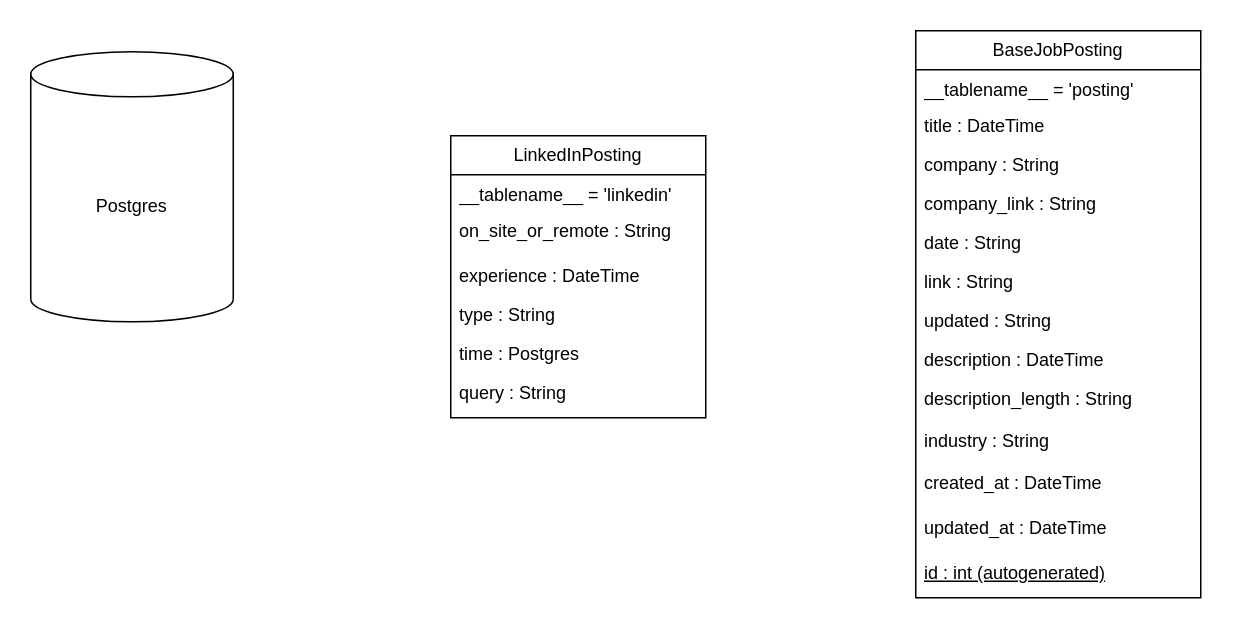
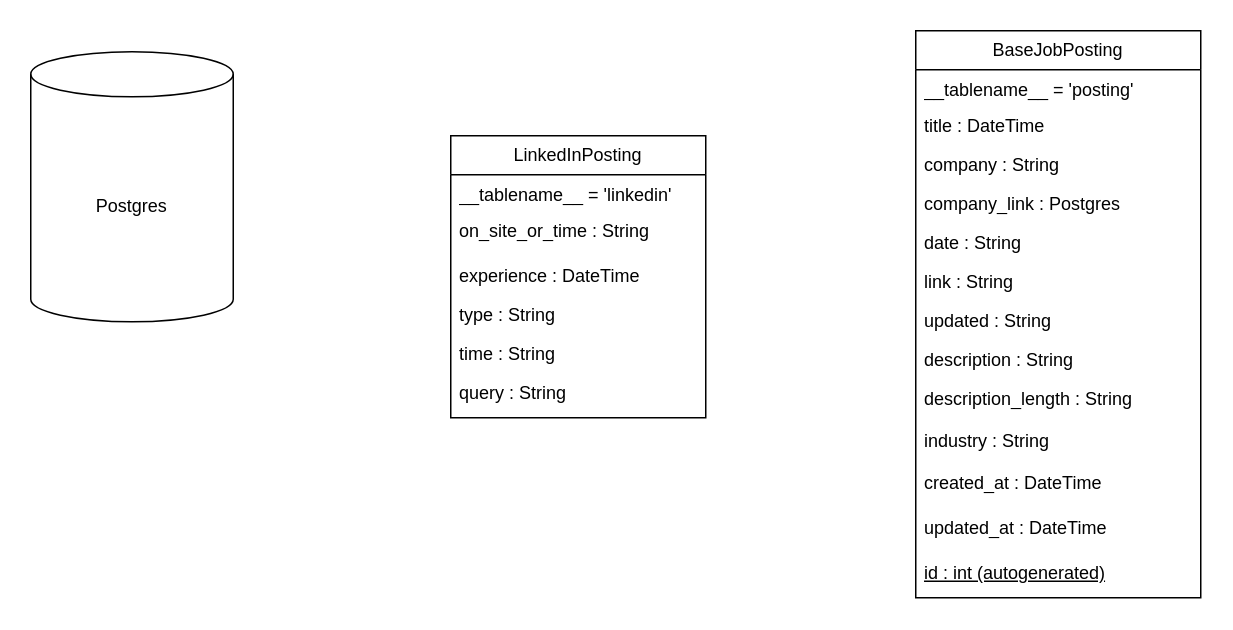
  <mxCell id="0" />
  <mxCell id="1" parent="0" />
  <mxCell id="2" value="Postgres" style="shape=cylinder3;whiteSpace=wrap;html=1;boundedLbl=1;backgroundOutline=1;size=15;" vertex="1" parent="1"><mxGeometry x="20" y="34" width="135" height="180" as="geometry" /></mxCell>
  <mxCell id="3" value="LinkedInPosting" style="swimlane;fontStyle=0;childLayout=stackLayout;horizontal=1;startSize=26;fillColor=none;horizontalStack=0;resizeParent=1;resizeParentMax=0;resizeLast=0;collapsible=1;marginBottom=0;whiteSpace=wrap;html=1;" vertex="1" parent="1"><mxGeometry x="300" y="90" width="170" height="188" as="geometry" /></mxCell>
  <mxCell id="4" value="&lt;div&gt;&lt;span style=&quot;background-color: initial;&quot;&gt;__tablename__ = 'linkedin'&lt;/span&gt;&lt;br&gt;&lt;/div&gt;" style="text;strokeColor=none;fillColor=none;align=left;verticalAlign=top;spacingLeft=4;spacingRight=4;overflow=hidden;rotatable=0;points=[[0,0.5],[1,0.5]];portConstraint=eastwest;whiteSpace=wrap;html=1;" vertex="1" parent="3"><mxGeometry y="26" width="170" height="24" as="geometry" /></mxCell>
- <mxCell id="5" value="&lt;div&gt;&lt;span style=&quot;background-color: initial;&quot;&gt;on_site_or_remote : String&lt;/span&gt;&lt;br&gt;&lt;/div&gt;" style="text;strokeColor=none;fillColor=none;align=left;verticalAlign=top;spacingLeft=4;spacingRight=4;overflow=hidden;rotatable=0;points=[[0,0.5],[1,0.5]];portConstraint=eastwest;whiteSpace=wrap;html=1;" vertex="1" parent="3"><mxGeometry y="50" width="170" height="30" as="geometry" /></mxCell>
+ <mxCell id="5" value="&lt;div&gt;&lt;span style=&quot;background-color: initial;&quot;&gt;on_site_or_time : String&lt;/span&gt;&lt;br&gt;&lt;/div&gt;" style="text;strokeColor=none;fillColor=none;align=left;verticalAlign=top;spacingLeft=4;spacingRight=4;overflow=hidden;rotatable=0;points=[[0,0.5],[1,0.5]];portConstraint=eastwest;whiteSpace=wrap;html=1;" vertex="1" parent="3"><mxGeometry y="50" width="170" height="30" as="geometry" /></mxCell>
  <mxCell id="6" value="experience : DateTime" style="text;strokeColor=none;fillColor=none;align=left;verticalAlign=top;spacingLeft=4;spacingRight=4;overflow=hidden;rotatable=0;points=[[0,0.5],[1,0.5]];portConstraint=eastwest;whiteSpace=wrap;html=1;" vertex="1" parent="3"><mxGeometry y="80" width="170" height="26" as="geometry" /></mxCell>
  <mxCell id="7" value="type : String" style="text;strokeColor=none;fillColor=none;align=left;verticalAlign=top;spacingLeft=4;spacingRight=4;overflow=hidden;rotatable=0;points=[[0,0.5],[1,0.5]];portConstraint=eastwest;whiteSpace=wrap;html=1;" vertex="1" parent="3"><mxGeometry y="106" width="170" height="26" as="geometry" /></mxCell>
- <mxCell id="8" value="time : Postgres" style="text;strokeColor=none;fillColor=none;align=left;verticalAlign=top;spacingLeft=4;spacingRight=4;overflow=hidden;rotatable=0;points=[[0,0.5],[1,0.5]];portConstraint=eastwest;whiteSpace=wrap;html=1;" vertex="1" parent="3"><mxGeometry y="132" width="170" height="26" as="geometry" /></mxCell>
+ <mxCell id="8" value="time : String" style="text;strokeColor=none;fillColor=none;align=left;verticalAlign=top;spacingLeft=4;spacingRight=4;overflow=hidden;rotatable=0;points=[[0,0.5],[1,0.5]];portConstraint=eastwest;whiteSpace=wrap;html=1;" vertex="1" parent="3"><mxGeometry y="132" width="170" height="26" as="geometry" /></mxCell>
  <mxCell id="9" value="query : String" style="text;strokeColor=none;fillColor=none;align=left;verticalAlign=top;spacingLeft=4;spacingRight=4;overflow=hidden;rotatable=0;points=[[0,0.5],[1,0.5]];portConstraint=eastwest;whiteSpace=wrap;html=1;" vertex="1" parent="3"><mxGeometry y="158" width="170" height="30" as="geometry" /></mxCell>
  <mxCell id="10" value="BaseJobPosting" style="swimlane;fontStyle=0;childLayout=stackLayout;horizontal=1;startSize=26;fillColor=none;horizontalStack=0;resizeParent=1;resizeParentMax=0;resizeLast=0;collapsible=1;marginBottom=0;whiteSpace=wrap;html=1;" vertex="1" parent="1"><mxGeometry x="610" y="20" width="190" height="378" as="geometry" /></mxCell>
  <mxCell id="11" value="&lt;span style=&quot;background-color: initial; font-size: 12px;&quot;&gt;__tablename__ = 'posting'&lt;/span&gt;" style="text;strokeColor=none;fillColor=none;align=left;verticalAlign=top;spacingLeft=4;spacingRight=4;overflow=hidden;rotatable=0;points=[[0,0.5],[1,0.5]];portConstraint=eastwest;whiteSpace=wrap;html=1;fontSize=12;horizontal=1;" vertex="1" parent="10"><mxGeometry y="26" width="190" height="24" as="geometry" /></mxCell>
  <mxCell id="12" value="title : DateTime" style="text;strokeColor=none;fillColor=none;align=left;verticalAlign=top;spacingLeft=4;spacingRight=4;overflow=hidden;rotatable=0;points=[[0,0.5],[1,0.5]];portConstraint=eastwest;whiteSpace=wrap;html=1;fontSize=12;horizontal=1;" vertex="1" parent="10"><mxGeometry y="50" width="190" height="26" as="geometry" /></mxCell>
  <mxCell id="13" value="company : String" style="text;strokeColor=none;fillColor=none;align=left;verticalAlign=top;spacingLeft=4;spacingRight=4;overflow=hidden;rotatable=0;points=[[0,0.5],[1,0.5]];portConstraint=eastwest;whiteSpace=wrap;html=1;fontSize=12;horizontal=1;" vertex="1" parent="10"><mxGeometry y="76" width="190" height="26" as="geometry" /></mxCell>
- <mxCell id="14" value="company_link : String" style="text;strokeColor=none;fillColor=none;align=left;verticalAlign=top;spacingLeft=4;spacingRight=4;overflow=hidden;rotatable=0;points=[[0,0.5],[1,0.5]];portConstraint=eastwest;whiteSpace=wrap;html=1;fontSize=12;horizontal=1;" vertex="1" parent="10"><mxGeometry y="102" width="190" height="26" as="geometry" /></mxCell>
+ <mxCell id="14" value="company_link : Postgres" style="text;strokeColor=none;fillColor=none;align=left;verticalAlign=top;spacingLeft=4;spacingRight=4;overflow=hidden;rotatable=0;points=[[0,0.5],[1,0.5]];portConstraint=eastwest;whiteSpace=wrap;html=1;fontSize=12;horizontal=1;" vertex="1" parent="10"><mxGeometry y="102" width="190" height="26" as="geometry" /></mxCell>
  <mxCell id="15" value="date : String" style="text;strokeColor=none;fillColor=none;align=left;verticalAlign=top;spacingLeft=4;spacingRight=4;overflow=hidden;rotatable=0;points=[[0,0.5],[1,0.5]];portConstraint=eastwest;whiteSpace=wrap;html=1;fontSize=12;horizontal=1;" vertex="1" parent="10"><mxGeometry y="128" width="190" height="26" as="geometry" /></mxCell>
  <mxCell id="16" value="link : String" style="text;strokeColor=none;fillColor=none;align=left;verticalAlign=top;spacingLeft=4;spacingRight=4;overflow=hidden;rotatable=0;points=[[0,0.5],[1,0.5]];portConstraint=eastwest;whiteSpace=wrap;html=1;fontSize=12;horizontal=1;" vertex="1" parent="10"><mxGeometry y="154" width="190" height="26" as="geometry" /></mxCell>
  <mxCell id="17" value="updated : String" style="text;strokeColor=none;fillColor=none;align=left;verticalAlign=top;spacingLeft=4;spacingRight=4;overflow=hidden;rotatable=0;points=[[0,0.5],[1,0.5]];portConstraint=eastwest;whiteSpace=wrap;html=1;fontSize=12;horizontal=1;" vertex="1" parent="10"><mxGeometry y="180" width="190" height="26" as="geometry" /></mxCell>
- <mxCell id="18" value="description : DateTime" style="text;strokeColor=none;fillColor=none;align=left;verticalAlign=top;spacingLeft=4;spacingRight=4;overflow=hidden;rotatable=0;points=[[0,0.5],[1,0.5]];portConstraint=eastwest;whiteSpace=wrap;html=1;fontSize=12;horizontal=1;" vertex="1" parent="10"><mxGeometry y="206" width="190" height="26" as="geometry" /></mxCell>
+ <mxCell id="18" value="description : String" style="text;strokeColor=none;fillColor=none;align=left;verticalAlign=top;spacingLeft=4;spacingRight=4;overflow=hidden;rotatable=0;points=[[0,0.5],[1,0.5]];portConstraint=eastwest;whiteSpace=wrap;html=1;fontSize=12;horizontal=1;" vertex="1" parent="10"><mxGeometry y="206" width="190" height="26" as="geometry" /></mxCell>
  <mxCell id="19" value="description_length : String" style="text;strokeColor=none;fillColor=none;align=left;verticalAlign=top;spacingLeft=4;spacingRight=4;overflow=hidden;rotatable=0;points=[[0,0.5],[1,0.5]];portConstraint=eastwest;whiteSpace=wrap;html=1;fontSize=12;horizontal=1;" vertex="1" parent="10"><mxGeometry y="232" width="190" height="28" as="geometry" /></mxCell>
  <mxCell id="20" value="industry : String" style="text;strokeColor=none;fillColor=none;align=left;verticalAlign=top;spacingLeft=4;spacingRight=4;overflow=hidden;rotatable=0;points=[[0,0.5],[1,0.5]];portConstraint=eastwest;whiteSpace=wrap;html=1;fontSize=12;horizontal=1;" vertex="1" parent="10"><mxGeometry y="260" width="190" height="28" as="geometry" /></mxCell>
  <mxCell id="21" value="created_at : DateTime" style="text;strokeColor=none;fillColor=none;align=left;verticalAlign=top;spacingLeft=4;spacingRight=4;overflow=hidden;rotatable=0;points=[[0,0.5],[1,0.5]];portConstraint=eastwest;whiteSpace=wrap;html=1;fontSize=12;horizontal=1;" vertex="1" parent="10"><mxGeometry y="288" width="190" height="30" as="geometry" /></mxCell>
  <mxCell id="22" value="updated_at : DateTime" style="text;strokeColor=none;fillColor=none;align=left;verticalAlign=top;spacingLeft=4;spacingRight=4;overflow=hidden;rotatable=0;points=[[0,0.5],[1,0.5]];portConstraint=eastwest;whiteSpace=wrap;html=1;fontSize=12;horizontal=1;" vertex="1" parent="10"><mxGeometry y="318" width="190" height="30" as="geometry" /></mxCell>
  <mxCell id="23" value="&lt;u&gt;id : int (autogenerated)&lt;/u&gt;" style="text;strokeColor=none;fillColor=none;align=left;verticalAlign=top;spacingLeft=4;spacingRight=4;overflow=hidden;rotatable=0;points=[[0,0.5],[1,0.5]];portConstraint=eastwest;whiteSpace=wrap;html=1;fontSize=12;horizontal=1;" vertex="1" parent="10"><mxGeometry y="348" width="190" height="30" as="geometry" /></mxCell>
